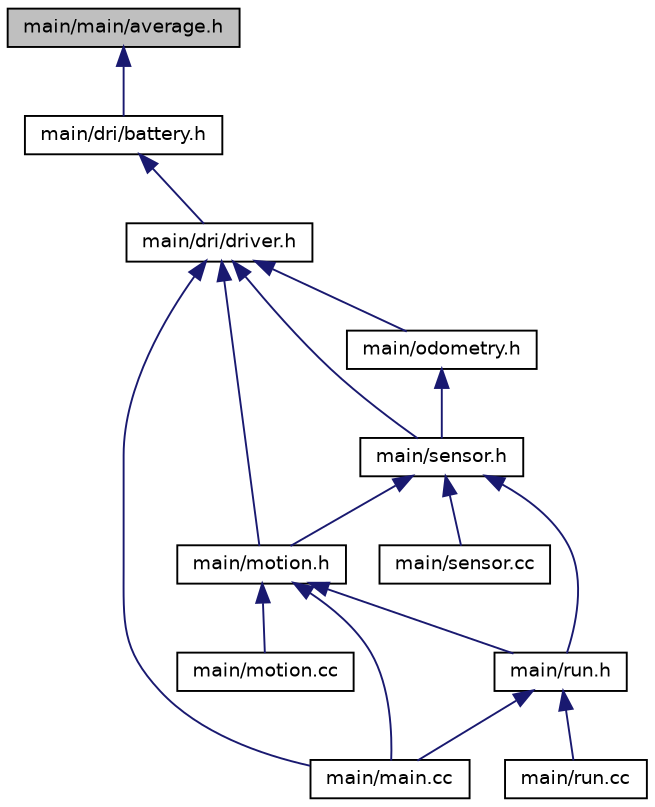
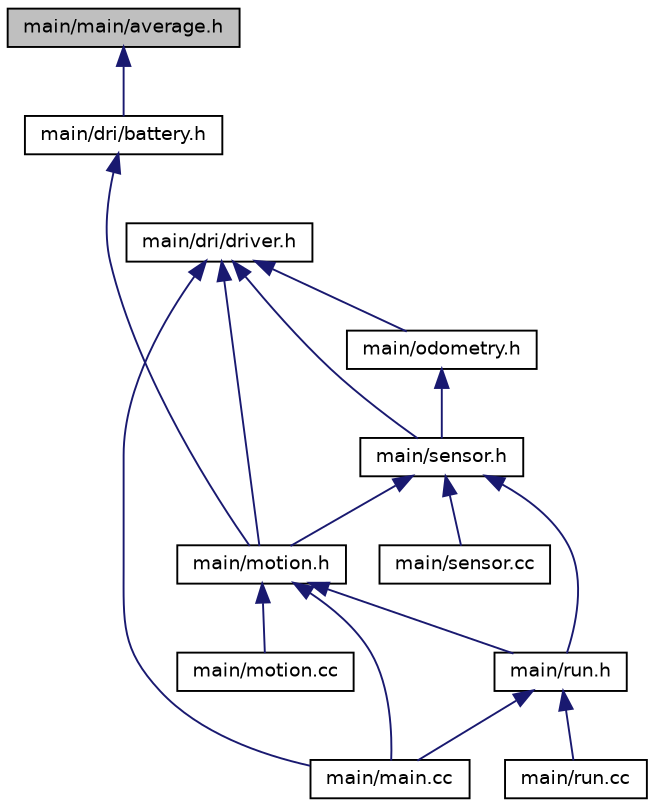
  digraph {
    node [color=black fillcolor=white fontname=Helvetica fontsize=10 shape=record style=filled]
    edge [color=midnightblue dir=back fontname=Helvetica fontsize=10 labelfontname=Helvetica labelfontsize=10 style=solid]
    n1 [fillcolor=grey75 fontcolor=black height=0.2 label="main/main/average.h" width=0.4]
    n2 [height=0.2 label="main/dri/battery.h" width=0.4]
    n3 [height=0.2 label="main/dri/driver.h" width=0.4]
    n4 [height=0.2 label="main/main.cc" width=0.4]
    n5 [height=0.2 label="main/motion.h" width=0.4]
    n6 [height=0.2 label="main/odometry.h" width=0.4]
    n7 [height=0.2 label="main/sensor.h" width=0.4]
    n8 [height=0.2 label="main/motion.cc" width=0.4]
    n9 [height=0.2 label="main/run.h" width=0.4]
    n10 [height=0.2 label="main/sensor.cc" width=0.4]
    n11 [height=0.2 label="main/run.cc" width=0.4]
    n1 -> n2
-   n2 -> n3
+   n2 -> n5
    n3 -> n4
    n3 -> n5
    n3 -> n6
    n3 -> n7
    n5 -> n4
    n5 -> n8
    n5 -> n9
    n6 -> n7
    n7 -> n5
    n7 -> n9
    n7 -> n10
    n9 -> n4
    n9 -> n11
  }
